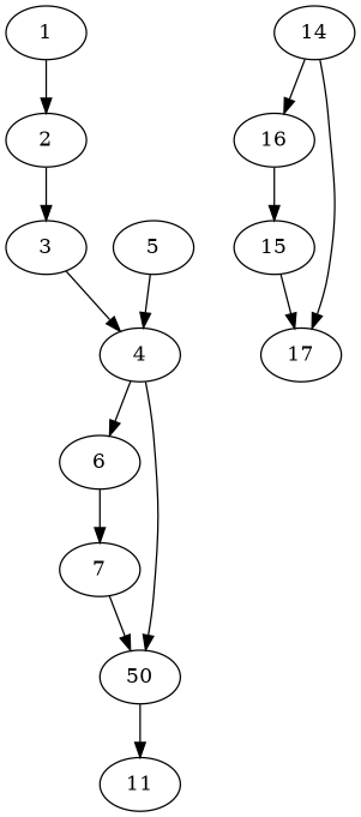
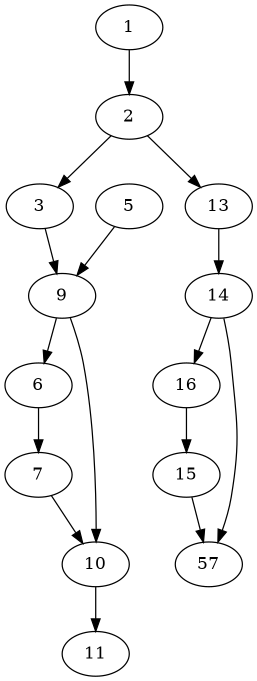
  digraph {
    1
    2
    3
-   4
+   13
+   4 [label=9]
    14
    6
-   10 [label=50]
+   10
    16
-   17
+   17 [label=57]
    7
    11
    5
    15
    1 -> 2
    2 -> 3
+   2 -> 13
    3 -> 4
+   13 -> 14
    4 -> 6
    4 -> 10
    14 -> 16
    14 -> 17
    6 -> 7
    10 -> 11
    16 -> 15
    7 -> 10
    5 -> 4
    15 -> 17
  }
